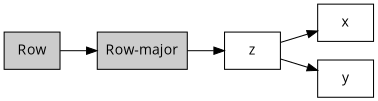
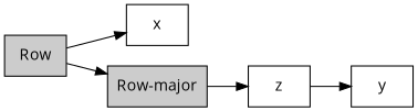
  digraph {
    fontname="Open Sans"
    rankdir=LR
    node [fillcolor="#FFFFFF" fontname="Open Sans" shape=rectangle style=filled]
    edge [fontname="Open Sans"]
    n1 [fillcolor="#CCCCCC" label=Row]
    x
    n3 [fillcolor="#CCCCCC" label="Row-major"]
    z
    y
-   z -> x
+   n1 -> x
    n1 -> n3
    n3 -> z
    z -> y
  }
